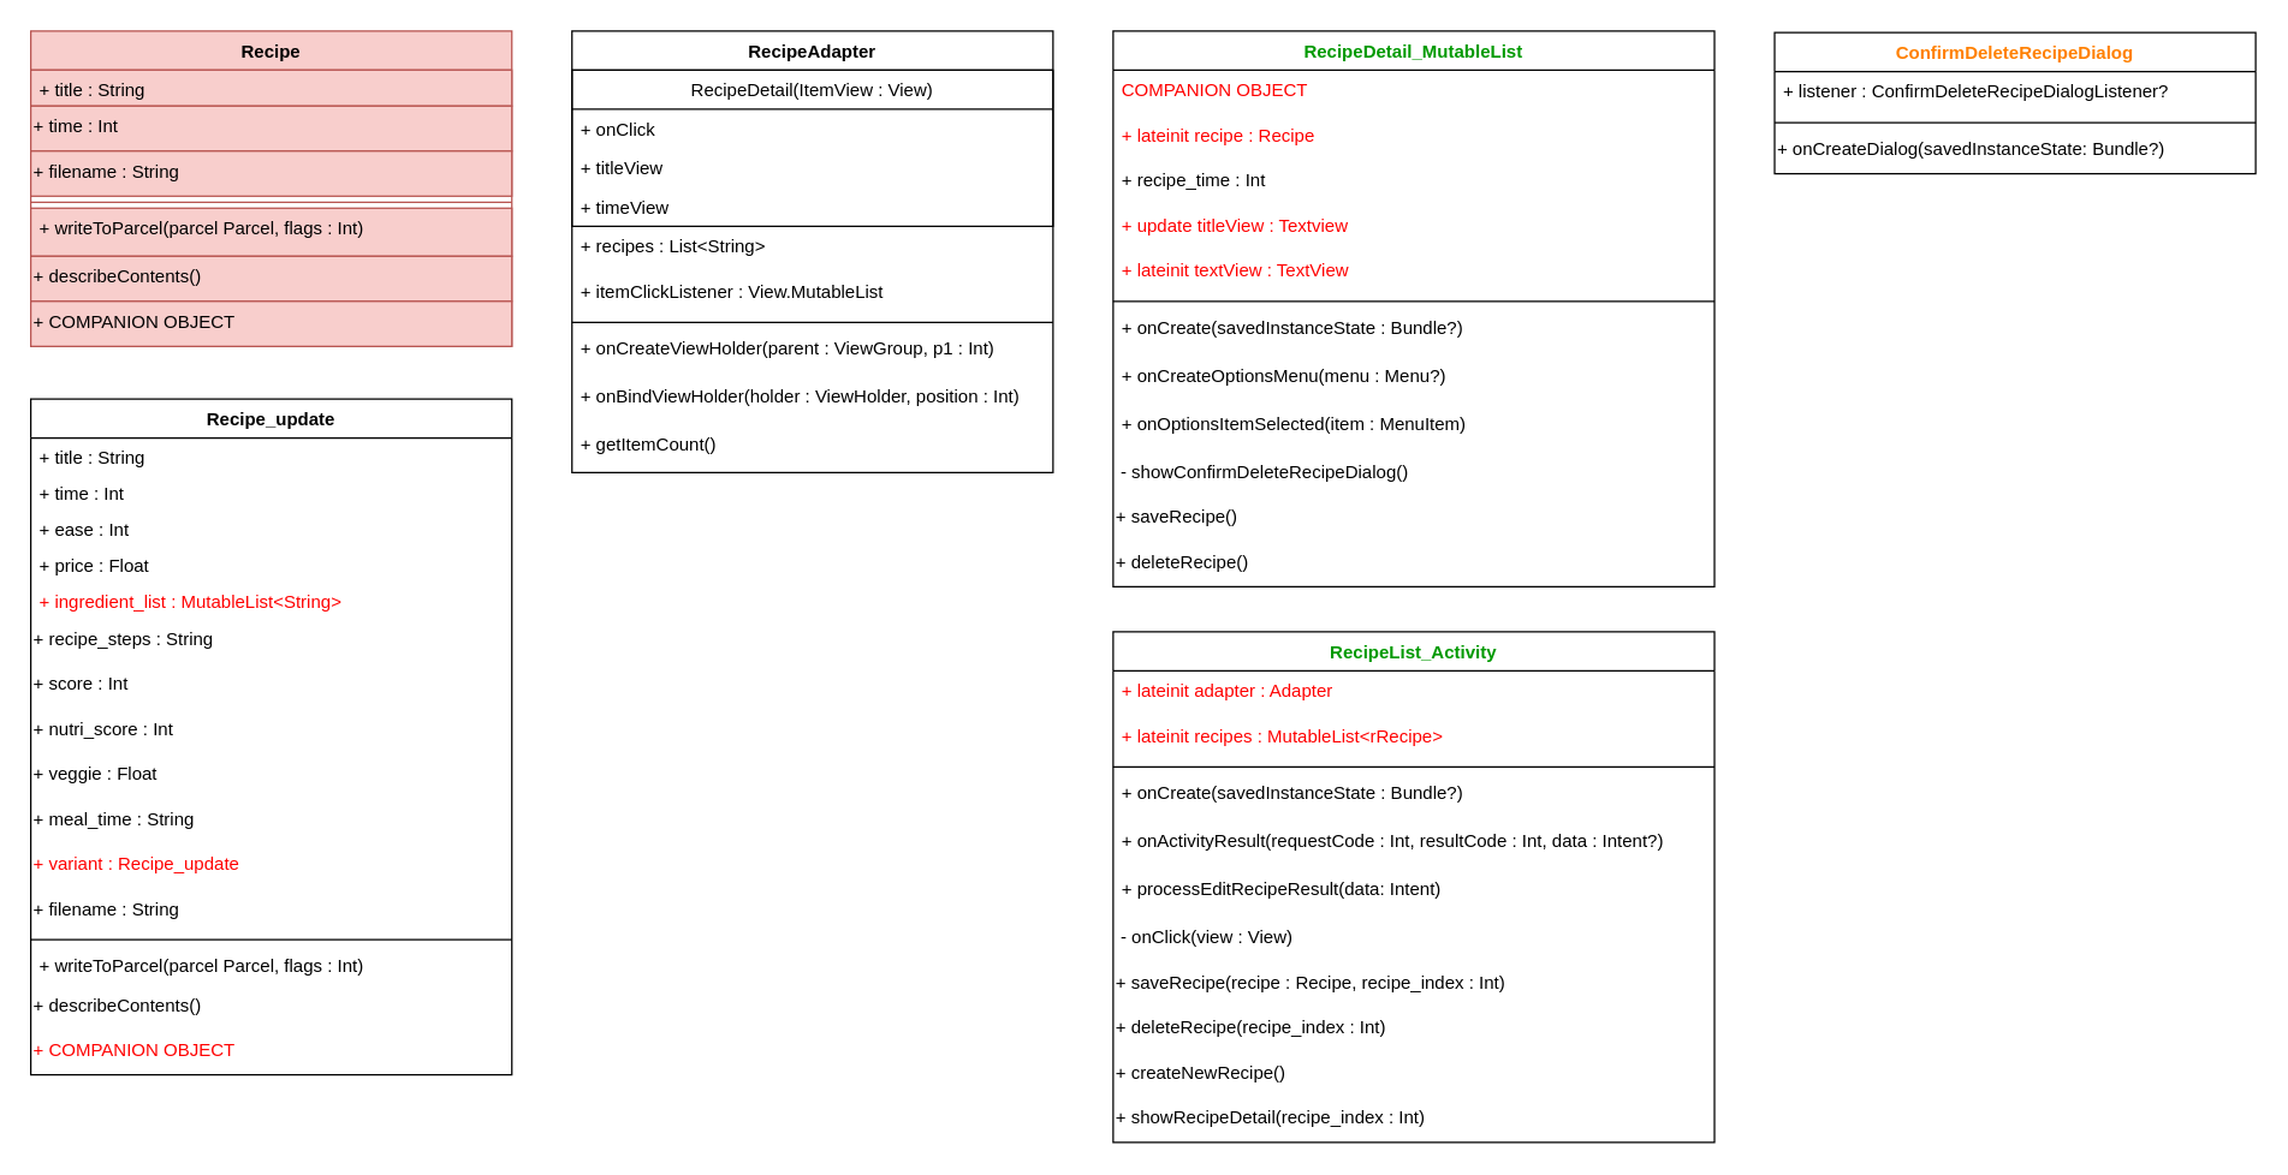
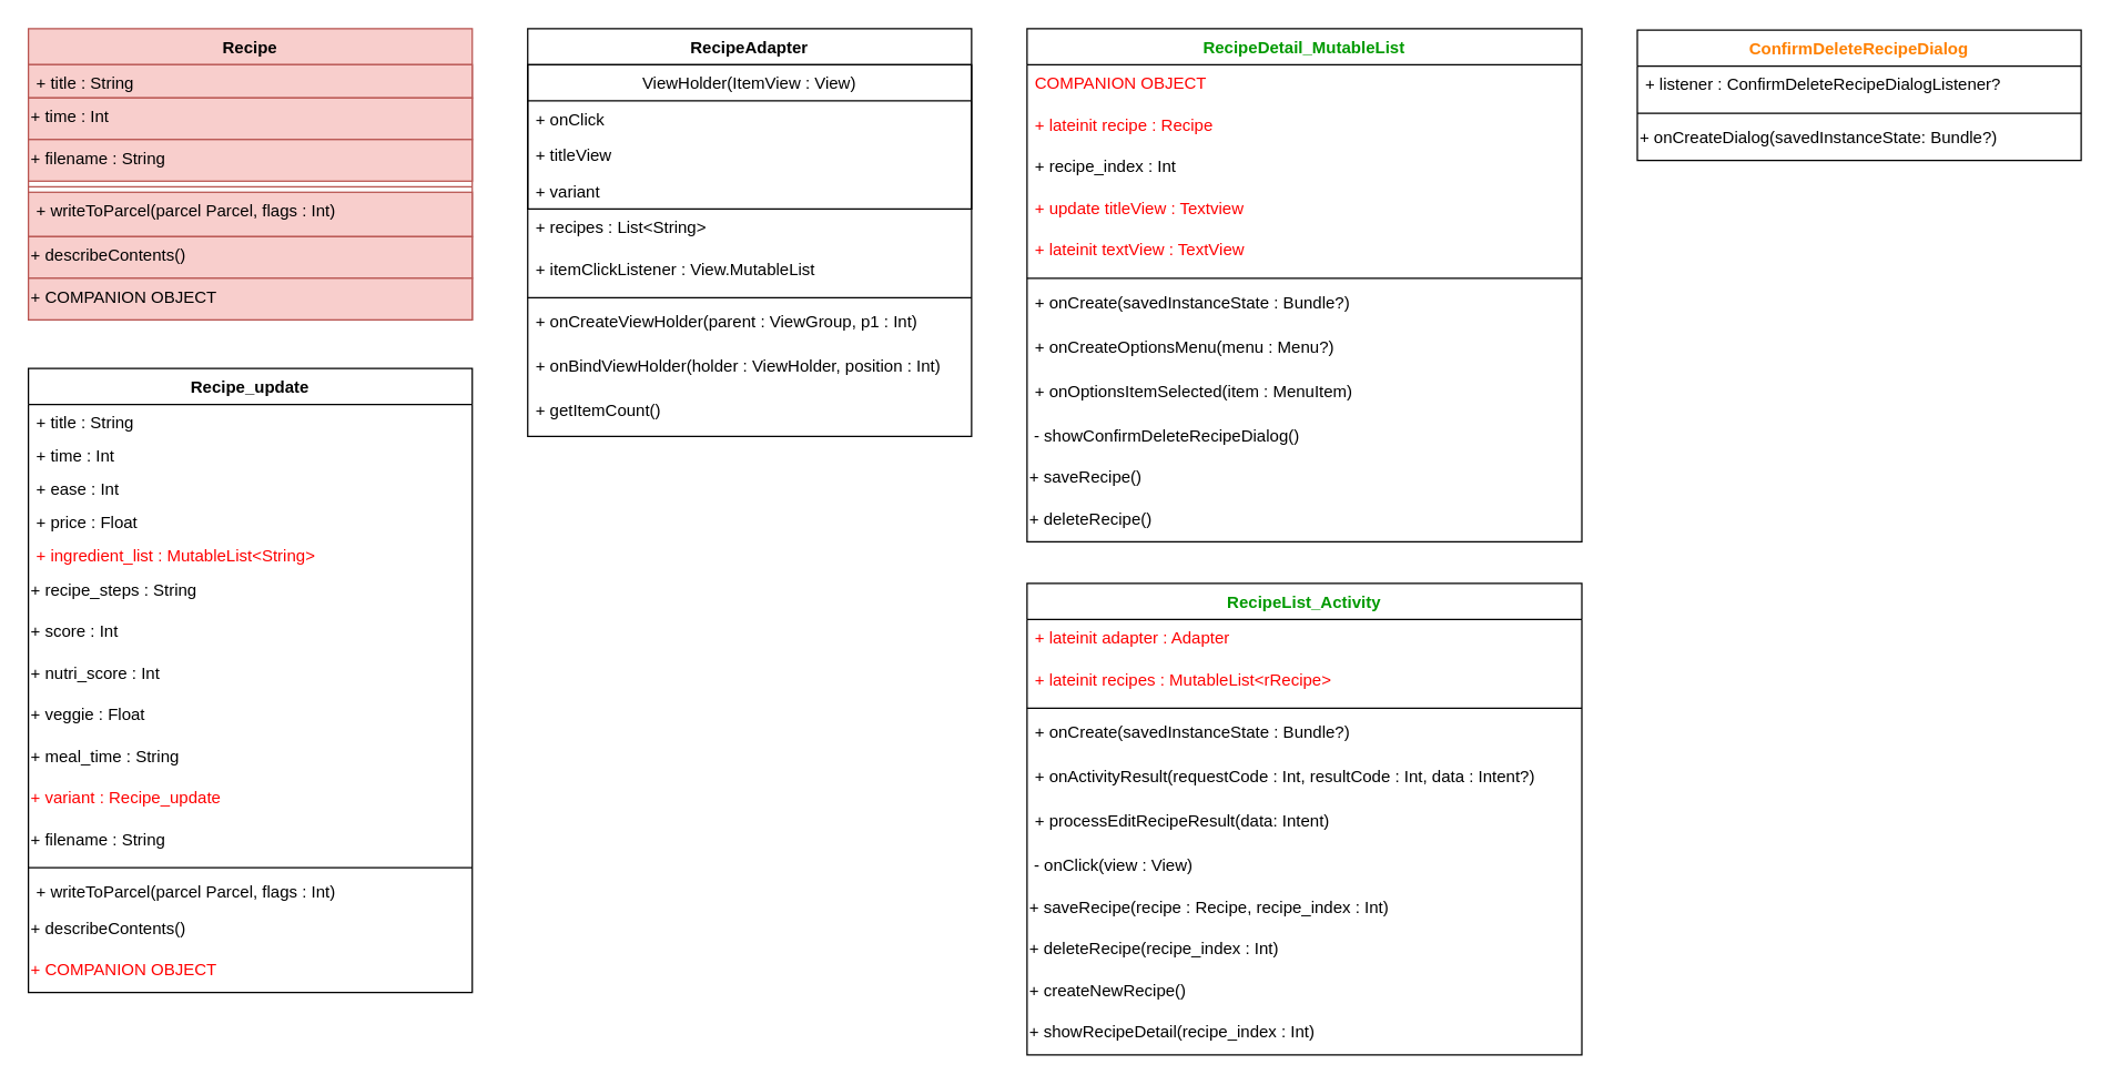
  <mxCell id="0" />
  <mxCell id="1" parent="0" />
  <mxCell id="2" value="Recipe&#10;" style="swimlane;fontStyle=1;align=center;verticalAlign=top;childLayout=stackLayout;horizontal=1;startSize=26;horizontalStack=0;resizeParent=1;resizeParentMax=0;resizeLast=0;collapsible=1;marginBottom=0;fillColor=#f8cecc;strokeColor=#b85450;" vertex="1" parent="1"><mxGeometry x="20" y="20" width="320" height="210" as="geometry"><mxRectangle x="110" y="130" width="70" height="26" as="alternateBounds" /></mxGeometry></mxCell>
  <mxCell id="3" value="+ title : String&#10;" style="text;strokeColor=#b85450;fillColor=#f8cecc;align=left;verticalAlign=top;spacingLeft=4;spacingRight=4;overflow=hidden;rotatable=0;points=[[0,0.5],[1,0.5]];portConstraint=eastwest;" vertex="1" parent="2"><mxGeometry y="26" width="320" height="24" as="geometry" /></mxCell>
  <mxCell id="4" value="+ time : Int" style="text;html=1;fillColor=#f8cecc;strokeColor=#b85450;" vertex="1" parent="2"><mxGeometry y="50" width="320" height="30" as="geometry" /></mxCell>
  <mxCell id="5" value="+ filename : String" style="text;html=1;fillColor=#f8cecc;strokeColor=#b85450;" vertex="1" parent="2"><mxGeometry y="80" width="320" height="30" as="geometry" /></mxCell>
  <mxCell id="6" value="" style="line;strokeWidth=1;fillColor=#f8cecc;align=left;verticalAlign=middle;spacingTop=-1;spacingLeft=3;spacingRight=3;rotatable=0;labelPosition=right;points=[];portConstraint=eastwest;strokeColor=#b85450;" vertex="1" parent="2"><mxGeometry y="110" width="320" height="8" as="geometry" /></mxCell>
  <mxCell id="7" value="+ writeToParcel(parcel Parcel, flags : Int)&#10;" style="text;strokeColor=#b85450;fillColor=#f8cecc;align=left;verticalAlign=top;spacingLeft=4;spacingRight=4;overflow=hidden;rotatable=0;points=[[0,0.5],[1,0.5]];portConstraint=eastwest;" vertex="1" parent="2"><mxGeometry y="118" width="320" height="32" as="geometry" /></mxCell>
  <mxCell id="8" value="+ describeContents()" style="text;html=1;fillColor=#f8cecc;strokeColor=#b85450;" vertex="1" parent="2"><mxGeometry y="150" width="320" height="30" as="geometry" /></mxCell>
  <mxCell id="9" value="+ COMPANION OBJECT" style="text;html=1;fillColor=#f8cecc;strokeColor=#b85450;" vertex="1" parent="2"><mxGeometry y="180" width="320" height="30" as="geometry" /></mxCell>
  <mxCell id="10" value="Recipe_update&#10;" style="swimlane;fontStyle=1;align=center;verticalAlign=top;childLayout=stackLayout;horizontal=1;startSize=26;horizontalStack=0;resizeParent=1;resizeParentMax=0;resizeLast=0;collapsible=1;marginBottom=0;" vertex="1" parent="1"><mxGeometry x="20" y="265" width="320" height="450" as="geometry"><mxRectangle x="110" y="130" width="70" height="26" as="alternateBounds" /></mxGeometry></mxCell>
  <mxCell id="11" value="+ title : String&#10;" style="text;strokeColor=none;fillColor=none;align=left;verticalAlign=top;spacingLeft=4;spacingRight=4;overflow=hidden;rotatable=0;points=[[0,0.5],[1,0.5]];portConstraint=eastwest;" vertex="1" parent="10"><mxGeometry y="26" width="320" height="24" as="geometry" /></mxCell>
  <mxCell id="12" value="+ time : Int" style="text;strokeColor=none;fillColor=none;align=left;verticalAlign=top;spacingLeft=4;spacingRight=4;overflow=hidden;rotatable=0;points=[[0,0.5],[1,0.5]];portConstraint=eastwest;" vertex="1" parent="10"><mxGeometry y="50" width="320" height="24" as="geometry" /></mxCell>
  <mxCell id="13" value="+ ease : Int" style="text;strokeColor=none;fillColor=none;align=left;verticalAlign=top;spacingLeft=4;spacingRight=4;overflow=hidden;rotatable=0;points=[[0,0.5],[1,0.5]];portConstraint=eastwest;" vertex="1" parent="10"><mxGeometry y="74" width="320" height="24" as="geometry" /></mxCell>
  <mxCell id="14" value="+ price : Float" style="text;strokeColor=none;fillColor=none;align=left;verticalAlign=top;spacingLeft=4;spacingRight=4;overflow=hidden;rotatable=0;points=[[0,0.5],[1,0.5]];portConstraint=eastwest;" vertex="1" parent="10"><mxGeometry y="98" width="320" height="24" as="geometry" /></mxCell>
  <mxCell id="15" value="+ ingredient_list : MutableList&lt;String&gt;" style="text;strokeColor=none;fillColor=none;align=left;verticalAlign=top;spacingLeft=4;spacingRight=4;overflow=hidden;rotatable=0;points=[[0,0.5],[1,0.5]];portConstraint=eastwest;fontColor=#FF0000;" vertex="1" parent="10"><mxGeometry y="122" width="320" height="24" as="geometry" /></mxCell>
  <mxCell id="16" value="+ recipe_steps : String" style="text;html=1;fontColor=#000000;" vertex="1" parent="10"><mxGeometry y="146" width="320" height="30" as="geometry" /></mxCell>
  <mxCell id="17" value="+ score : Int" style="text;html=1;fontColor=#000000;" vertex="1" parent="10"><mxGeometry y="176" width="320" height="30" as="geometry" /></mxCell>
  <mxCell id="18" value="+ nutri_score : Int" style="text;html=1;fontColor=#000000;" vertex="1" parent="10"><mxGeometry y="206" width="320" height="30" as="geometry" /></mxCell>
  <mxCell id="19" value="+ veggie : Float" style="text;html=1;fontColor=#000000;" vertex="1" parent="10"><mxGeometry y="236" width="320" height="30" as="geometry" /></mxCell>
  <mxCell id="20" value="+ meal_time : String" style="text;html=1;fontColor=#000000;" vertex="1" parent="10"><mxGeometry y="266" width="320" height="30" as="geometry" /></mxCell>
  <mxCell id="21" value="+ variant : Recipe_update" style="text;html=1;fontColor=#FF0000;" vertex="1" parent="10"><mxGeometry y="296" width="320" height="30" as="geometry" /></mxCell>
  <mxCell id="22" value="+ filename : String" style="text;html=1;fontColor=#000000;" vertex="1" parent="10"><mxGeometry y="326" width="320" height="30" as="geometry" /></mxCell>
  <mxCell id="23" value="" style="line;strokeWidth=1;fillColor=none;align=left;verticalAlign=middle;spacingTop=-1;spacingLeft=3;spacingRight=3;rotatable=0;labelPosition=right;points=[];portConstraint=eastwest;" vertex="1" parent="10"><mxGeometry y="356" width="320" height="8" as="geometry" /></mxCell>
  <mxCell id="24" value="+ writeToParcel(parcel Parcel, flags : Int)&#10; &#10;" style="text;strokeColor=none;fillColor=none;align=left;verticalAlign=top;spacingLeft=4;spacingRight=4;overflow=hidden;rotatable=0;points=[[0,0.5],[1,0.5]];portConstraint=eastwest;fontColor=#000000;" vertex="1" parent="10"><mxGeometry y="364" width="320" height="26" as="geometry" /></mxCell>
  <mxCell id="25" value="+ describeContents()" style="text;html=1;fontColor=#000000;" vertex="1" parent="10"><mxGeometry y="390" width="320" height="30" as="geometry" /></mxCell>
  <mxCell id="26" value="&lt;font color=&quot;#ff0000&quot;&gt;+ COMPANION OBJECT&lt;/font&gt;" style="text;html=1;fontColor=#000000;" vertex="1" parent="10"><mxGeometry y="420" width="320" height="30" as="geometry" /></mxCell>
  <mxCell id="27" value="RecipeAdapter" style="swimlane;fontStyle=1;align=center;verticalAlign=top;childLayout=stackLayout;horizontal=1;startSize=26;horizontalStack=0;resizeParent=1;resizeParentMax=0;resizeLast=0;collapsible=1;marginBottom=0;" vertex="1" parent="1"><mxGeometry x="380" y="20" width="320" height="294" as="geometry"><mxRectangle x="110" y="130" width="70" height="26" as="alternateBounds" /></mxGeometry></mxCell>
- <mxCell id="28" value="RecipeDetail(ItemView : View)" style="swimlane;fontStyle=0;childLayout=stackLayout;horizontal=1;startSize=26;fillColor=none;horizontalStack=0;resizeParent=1;resizeParentMax=0;resizeLast=0;collapsible=1;marginBottom=0;fontColor=#000000;" vertex="1" parent="27"><mxGeometry y="26" width="320" height="104" as="geometry" /></mxCell>
+ <mxCell id="28" value="ViewHolder(ItemView : View)" style="swimlane;fontStyle=0;childLayout=stackLayout;horizontal=1;startSize=26;fillColor=none;horizontalStack=0;resizeParent=1;resizeParentMax=0;resizeLast=0;collapsible=1;marginBottom=0;fontColor=#000000;" vertex="1" parent="27"><mxGeometry y="26" width="320" height="104" as="geometry" /></mxCell>
  <mxCell id="29" value="+ onClick" style="text;strokeColor=none;fillColor=none;align=left;verticalAlign=top;spacingLeft=4;spacingRight=4;overflow=hidden;rotatable=0;points=[[0,0.5],[1,0.5]];portConstraint=eastwest;" vertex="1" parent="28"><mxGeometry y="26" width="320" height="26" as="geometry" /></mxCell>
  <mxCell id="30" value="+ titleView" style="text;strokeColor=none;fillColor=none;align=left;verticalAlign=top;spacingLeft=4;spacingRight=4;overflow=hidden;rotatable=0;points=[[0,0.5],[1,0.5]];portConstraint=eastwest;" vertex="1" parent="28"><mxGeometry y="52" width="320" height="26" as="geometry" /></mxCell>
- <mxCell id="31" value="+ timeView" style="text;strokeColor=none;fillColor=none;align=left;verticalAlign=top;spacingLeft=4;spacingRight=4;overflow=hidden;rotatable=0;points=[[0,0.5],[1,0.5]];portConstraint=eastwest;" vertex="1" parent="28"><mxGeometry y="78" width="320" height="26" as="geometry" /></mxCell>
+ <mxCell id="31" value="+ variant" style="text;strokeColor=none;fillColor=none;align=left;verticalAlign=top;spacingLeft=4;spacingRight=4;overflow=hidden;rotatable=0;points=[[0,0.5],[1,0.5]];portConstraint=eastwest;" vertex="1" parent="28"><mxGeometry y="78" width="320" height="26" as="geometry" /></mxCell>
  <mxCell id="32" value="+ recipes : List&lt;String&gt;&#10;" style="text;strokeColor=none;fillColor=none;align=left;verticalAlign=top;spacingLeft=4;spacingRight=4;overflow=hidden;rotatable=0;points=[[0,0.5],[1,0.5]];portConstraint=eastwest;" vertex="1" parent="27"><mxGeometry y="130" width="320" height="30" as="geometry" /></mxCell>
  <mxCell id="33" value="+ itemClickListener : View.MutableList&#10;" style="text;strokeColor=none;fillColor=none;align=left;verticalAlign=top;spacingLeft=4;spacingRight=4;overflow=hidden;rotatable=0;points=[[0,0.5],[1,0.5]];portConstraint=eastwest;" vertex="1" parent="27"><mxGeometry y="160" width="320" height="30" as="geometry" /></mxCell>
  <mxCell id="34" value="" style="line;strokeWidth=1;fillColor=none;align=left;verticalAlign=middle;spacingTop=-1;spacingLeft=3;spacingRight=3;rotatable=0;labelPosition=right;points=[];portConstraint=eastwest;" vertex="1" parent="27"><mxGeometry y="190" width="320" height="8" as="geometry" /></mxCell>
  <mxCell id="35" value="+ onCreateViewHolder(parent : ViewGroup, p1 : Int)&#10;" style="text;strokeColor=none;fillColor=none;align=left;verticalAlign=top;spacingLeft=4;spacingRight=4;overflow=hidden;rotatable=0;points=[[0,0.5],[1,0.5]];portConstraint=eastwest;fontColor=#000000;" vertex="1" parent="27"><mxGeometry y="198" width="320" height="32" as="geometry" /></mxCell>
  <mxCell id="36" value="+ onBindViewHolder(holder : ViewHolder, position : Int)" style="text;strokeColor=none;fillColor=none;align=left;verticalAlign=top;spacingLeft=4;spacingRight=4;overflow=hidden;rotatable=0;points=[[0,0.5],[1,0.5]];portConstraint=eastwest;fontColor=#000000;" vertex="1" parent="27"><mxGeometry y="230" width="320" height="32" as="geometry" /></mxCell>
  <mxCell id="37" value="+ getItemCount()&#10;" style="text;strokeColor=none;fillColor=none;align=left;verticalAlign=top;spacingLeft=4;spacingRight=4;overflow=hidden;rotatable=0;points=[[0,0.5],[1,0.5]];portConstraint=eastwest;fontColor=#000000;" vertex="1" parent="27"><mxGeometry y="262" width="320" height="32" as="geometry" /></mxCell>
  <mxCell id="38" value="RecipeDetail_MutableList" style="swimlane;fontStyle=1;align=center;verticalAlign=top;childLayout=stackLayout;horizontal=1;startSize=26;horizontalStack=0;resizeParent=1;resizeParentMax=0;resizeLast=0;collapsible=1;marginBottom=0;fontColor=#009900;" vertex="1" parent="1"><mxGeometry x="740" y="20" width="400" height="370" as="geometry"><mxRectangle x="110" y="130" width="70" height="26" as="alternateBounds" /></mxGeometry></mxCell>
  <mxCell id="39" value="COMPANION OBJECT" style="text;strokeColor=none;fillColor=none;align=left;verticalAlign=top;spacingLeft=4;spacingRight=4;overflow=hidden;rotatable=0;points=[[0,0.5],[1,0.5]];portConstraint=eastwest;fontColor=#FF0000;" vertex="1" parent="38"><mxGeometry y="26" width="400" height="30" as="geometry" /></mxCell>
  <mxCell id="40" value="+ lateinit recipe : Recipe" style="text;strokeColor=none;fillColor=none;align=left;verticalAlign=top;spacingLeft=4;spacingRight=4;overflow=hidden;rotatable=0;points=[[0,0.5],[1,0.5]];portConstraint=eastwest;fontStyle=0;fontColor=#FF0000;" vertex="1" parent="38"><mxGeometry y="56" width="400" height="30" as="geometry" /></mxCell>
- <mxCell id="41" value="+ recipe_time : Int" style="text;strokeColor=none;fillColor=none;align=left;verticalAlign=top;spacingLeft=4;spacingRight=4;overflow=hidden;rotatable=0;points=[[0,0.5],[1,0.5]];portConstraint=eastwest;fontStyle=0;fontColor=#000000;" vertex="1" parent="38"><mxGeometry y="86" width="400" height="30" as="geometry" /></mxCell>
+ <mxCell id="41" value="+ recipe_index : Int" style="text;strokeColor=none;fillColor=none;align=left;verticalAlign=top;spacingLeft=4;spacingRight=4;overflow=hidden;rotatable=0;points=[[0,0.5],[1,0.5]];portConstraint=eastwest;fontStyle=0;fontColor=#000000;" vertex="1" parent="38"><mxGeometry y="86" width="400" height="30" as="geometry" /></mxCell>
  <mxCell id="42" value="+ update titleView : Textview" style="text;strokeColor=none;fillColor=none;align=left;verticalAlign=top;spacingLeft=4;spacingRight=4;overflow=hidden;rotatable=0;points=[[0,0.5],[1,0.5]];portConstraint=eastwest;fontStyle=0;fontColor=#FF0000;" vertex="1" parent="38"><mxGeometry y="116" width="400" height="30" as="geometry" /></mxCell>
  <mxCell id="43" value="+ lateinit textView : TextView" style="text;strokeColor=none;fillColor=none;align=left;verticalAlign=top;spacingLeft=4;spacingRight=4;overflow=hidden;rotatable=0;points=[[0,0.5],[1,0.5]];portConstraint=eastwest;fontStyle=0;fontColor=#FF0000;" vertex="1" parent="38"><mxGeometry y="146" width="400" height="30" as="geometry" /></mxCell>
  <mxCell id="44" value="" style="line;strokeWidth=1;fillColor=none;align=left;verticalAlign=middle;spacingTop=-1;spacingLeft=3;spacingRight=3;rotatable=0;labelPosition=right;points=[];portConstraint=eastwest;" vertex="1" parent="38"><mxGeometry y="176" width="400" height="8" as="geometry" /></mxCell>
  <mxCell id="45" value="+ onCreate(savedInstanceState : Bundle?)&#10;" style="text;strokeColor=none;fillColor=none;align=left;verticalAlign=top;spacingLeft=4;spacingRight=4;overflow=hidden;rotatable=0;points=[[0,0.5],[1,0.5]];portConstraint=eastwest;fontColor=#000000;" vertex="1" parent="38"><mxGeometry y="184" width="400" height="32" as="geometry" /></mxCell>
  <mxCell id="46" value="+ onCreateOptionsMenu(menu : Menu?)" style="text;strokeColor=none;fillColor=none;align=left;verticalAlign=top;spacingLeft=4;spacingRight=4;overflow=hidden;rotatable=0;points=[[0,0.5],[1,0.5]];portConstraint=eastwest;fontColor=#000000;" vertex="1" parent="38"><mxGeometry y="216" width="400" height="32" as="geometry" /></mxCell>
  <mxCell id="47" value="+ onOptionsItemSelected(item : MenuItem)" style="text;strokeColor=none;fillColor=none;align=left;verticalAlign=top;spacingLeft=4;spacingRight=4;overflow=hidden;rotatable=0;points=[[0,0.5],[1,0.5]];portConstraint=eastwest;fontColor=#000000;" vertex="1" parent="38"><mxGeometry y="248" width="400" height="32" as="geometry" /></mxCell>
  <mxCell id="48" value="&amp;nbsp;- showConfirmDeleteRecipeDialog()" style="text;html=1;fontColor=#000000;" vertex="1" parent="38"><mxGeometry y="280" width="400" height="30" as="geometry" /></mxCell>
  <mxCell id="49" value="+ saveRecipe()" style="text;html=1;fontColor=#000000;" vertex="1" parent="38"><mxGeometry y="310" width="400" height="30" as="geometry" /></mxCell>
  <mxCell id="50" value="+ deleteRecipe()" style="text;html=1;fontColor=#000000;" vertex="1" parent="38"><mxGeometry y="340" width="400" height="30" as="geometry" /></mxCell>
  <mxCell id="51" value="RecipeList_Activity" style="swimlane;fontStyle=1;align=center;verticalAlign=top;childLayout=stackLayout;horizontal=1;startSize=26;horizontalStack=0;resizeParent=1;resizeParentMax=0;resizeLast=0;collapsible=1;marginBottom=0;fontColor=#009900;" vertex="1" parent="1"><mxGeometry x="740" y="420" width="400" height="340" as="geometry"><mxRectangle x="110" y="130" width="70" height="26" as="alternateBounds" /></mxGeometry></mxCell>
  <mxCell id="52" value="+ lateinit adapter : Adapter" style="text;strokeColor=none;fillColor=none;align=left;verticalAlign=top;spacingLeft=4;spacingRight=4;overflow=hidden;rotatable=0;points=[[0,0.5],[1,0.5]];portConstraint=eastwest;fontStyle=0;fontColor=#FF0000;" vertex="1" parent="51"><mxGeometry y="26" width="400" height="30" as="geometry" /></mxCell>
  <mxCell id="53" value="+ lateinit recipes : MutableList&lt;rRecipe&gt;" style="text;strokeColor=none;fillColor=none;align=left;verticalAlign=top;spacingLeft=4;spacingRight=4;overflow=hidden;rotatable=0;points=[[0,0.5],[1,0.5]];portConstraint=eastwest;fontStyle=0;fontColor=#FF0000;" vertex="1" parent="51"><mxGeometry y="56" width="400" height="30" as="geometry" /></mxCell>
  <mxCell id="54" value="" style="line;strokeWidth=1;fillColor=none;align=left;verticalAlign=middle;spacingTop=-1;spacingLeft=3;spacingRight=3;rotatable=0;labelPosition=right;points=[];portConstraint=eastwest;" vertex="1" parent="51"><mxGeometry y="86" width="400" height="8" as="geometry" /></mxCell>
  <mxCell id="55" value="+ onCreate(savedInstanceState : Bundle?)&#10;" style="text;strokeColor=none;fillColor=none;align=left;verticalAlign=top;spacingLeft=4;spacingRight=4;overflow=hidden;rotatable=0;points=[[0,0.5],[1,0.5]];portConstraint=eastwest;fontColor=#000000;" vertex="1" parent="51"><mxGeometry y="94" width="400" height="32" as="geometry" /></mxCell>
  <mxCell id="56" value="+ onActivityResult(requestCode : Int, resultCode : Int, data : Intent?)" style="text;strokeColor=none;fillColor=none;align=left;verticalAlign=top;spacingLeft=4;spacingRight=4;overflow=hidden;rotatable=0;points=[[0,0.5],[1,0.5]];portConstraint=eastwest;fontColor=#000000;" vertex="1" parent="51"><mxGeometry y="126" width="400" height="32" as="geometry" /></mxCell>
  <mxCell id="57" value="+ processEditRecipeResult(data: Intent)" style="text;strokeColor=none;fillColor=none;align=left;verticalAlign=top;spacingLeft=4;spacingRight=4;overflow=hidden;rotatable=0;points=[[0,0.5],[1,0.5]];portConstraint=eastwest;fontColor=#000000;" vertex="1" parent="51"><mxGeometry y="158" width="400" height="32" as="geometry" /></mxCell>
  <mxCell id="58" value="&amp;nbsp;- onClick(view : View)" style="text;html=1;fontColor=#000000;" vertex="1" parent="51"><mxGeometry y="190" width="400" height="30" as="geometry" /></mxCell>
  <mxCell id="59" value="+ saveRecipe(recipe : Recipe, recipe_index : Int)" style="text;html=1;fontColor=#000000;" vertex="1" parent="51"><mxGeometry y="220" width="400" height="30" as="geometry" /></mxCell>
  <mxCell id="60" value="+ deleteRecipe(recipe_index : Int)" style="text;html=1;fontColor=#000000;" vertex="1" parent="51"><mxGeometry y="250" width="400" height="30" as="geometry" /></mxCell>
  <mxCell id="61" value="+ createNewRecipe()" style="text;html=1;fontColor=#000000;" vertex="1" parent="51"><mxGeometry y="280" width="400" height="30" as="geometry" /></mxCell>
  <mxCell id="62" value="+ showRecipeDetail(recipe_index : Int)" style="text;html=1;fontColor=#000000;" vertex="1" parent="51"><mxGeometry y="310" width="400" height="30" as="geometry" /></mxCell>
  <mxCell id="63" value="ConfirmDeleteRecipeDialog" style="swimlane;fontStyle=1;align=center;verticalAlign=top;childLayout=stackLayout;horizontal=1;startSize=26;horizontalStack=0;resizeParent=1;resizeParentMax=0;resizeLast=0;collapsible=1;marginBottom=0;fontColor=#FF8000;" vertex="1" parent="1"><mxGeometry x="1180" y="21" width="320" height="94" as="geometry"><mxRectangle x="110" y="130" width="70" height="26" as="alternateBounds" /></mxGeometry></mxCell>
  <mxCell id="64" value="+ listener : ConfirmDeleteRecipeDialogListener?" style="text;strokeColor=none;fillColor=none;align=left;verticalAlign=top;spacingLeft=4;spacingRight=4;overflow=hidden;rotatable=0;points=[[0,0.5],[1,0.5]];portConstraint=eastwest;" vertex="1" parent="63"><mxGeometry y="26" width="320" height="30" as="geometry" /></mxCell>
  <mxCell id="65" value="" style="line;strokeWidth=1;fillColor=none;align=left;verticalAlign=middle;spacingTop=-1;spacingLeft=3;spacingRight=3;rotatable=0;labelPosition=right;points=[];portConstraint=eastwest;" vertex="1" parent="63"><mxGeometry y="56" width="320" height="8" as="geometry" /></mxCell>
  <mxCell id="66" value="&lt;font color=&quot;#000000&quot;&gt;+ onCreateDialog(savedInstanceState: Bundle?)&lt;/font&gt;" style="text;html=1;fontColor=#FF0000;" vertex="1" parent="63"><mxGeometry y="64" width="320" height="30" as="geometry" /></mxCell>
